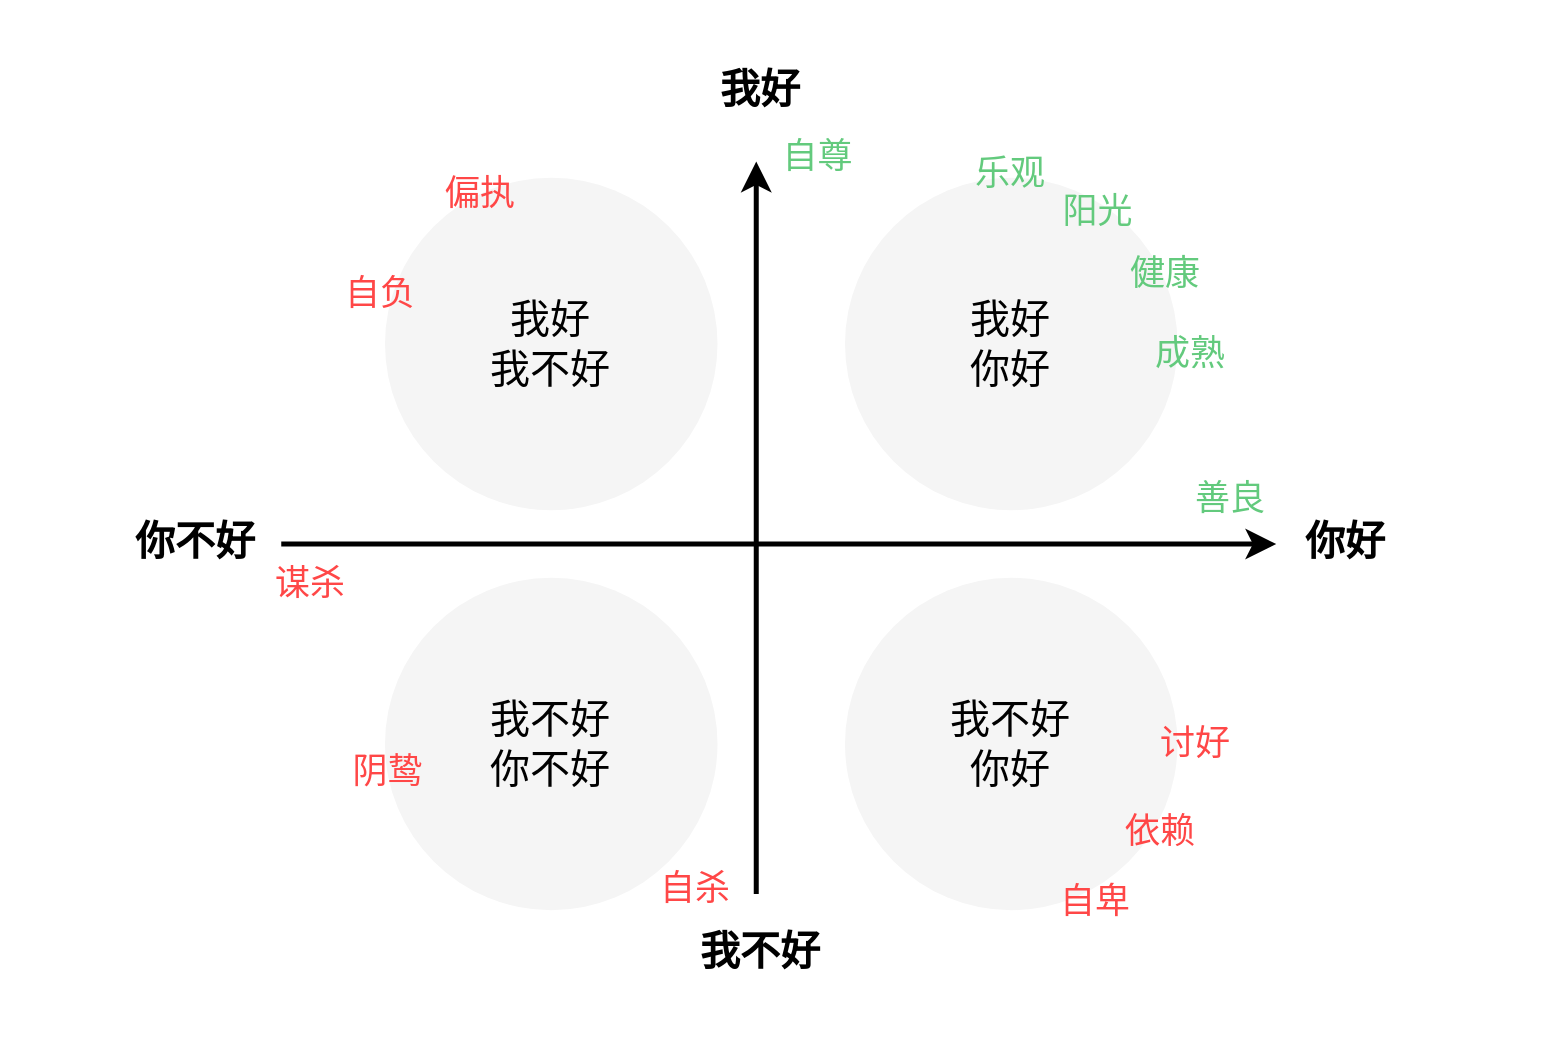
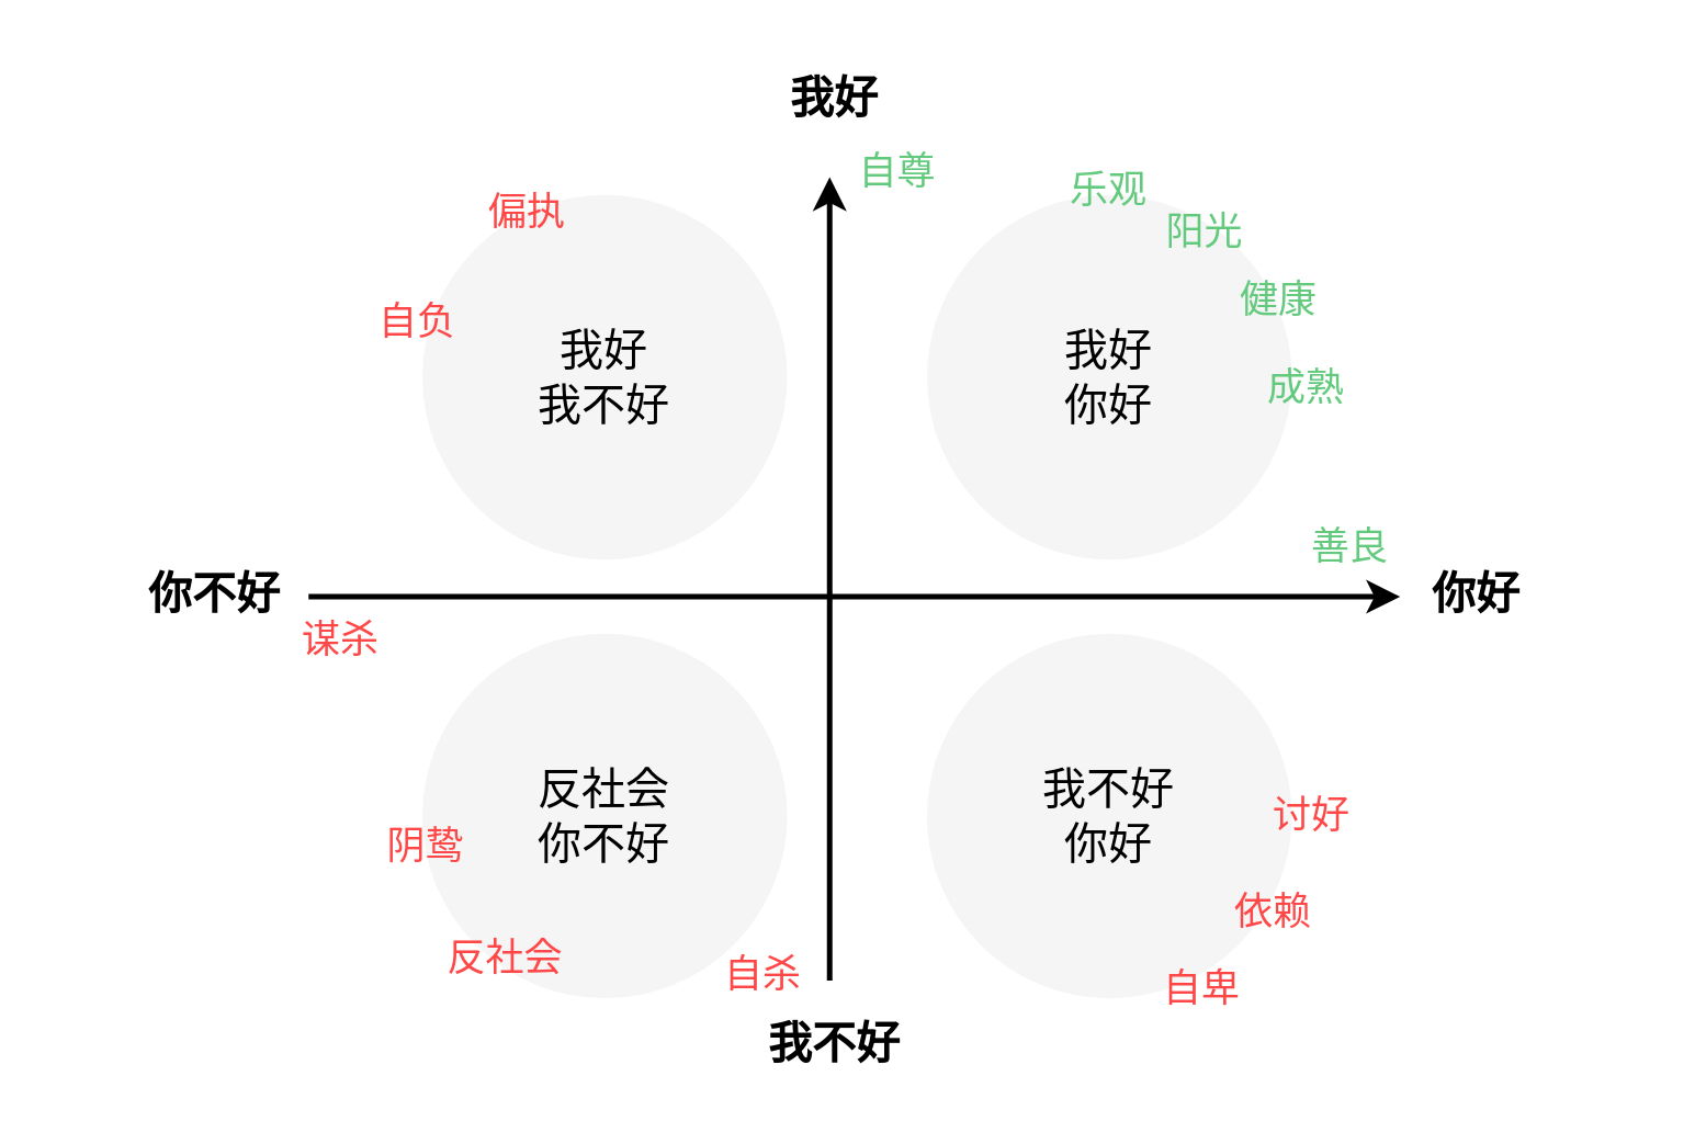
  <mxCell id="0" />
  <mxCell id="1" parent="0" />
  <mxCell id="2" value="" style="ellipse;whiteSpace=wrap;html=1;aspect=fixed;fontSize=16;fontColor=#333333;fillColor=#f5f5f5;strokeColor=none;" vertex="1" parent="1"><mxGeometry x="337.5" y="70.5" width="133" height="133" as="geometry" /></mxCell>
  <mxCell id="3" value="" style="ellipse;whiteSpace=wrap;html=1;aspect=fixed;fontSize=16;fontColor=#333333;fillColor=#f5f5f5;strokeColor=none;" vertex="1" parent="1"><mxGeometry x="153.5" y="70.5" width="133" height="133" as="geometry" /></mxCell>
  <mxCell id="4" value="" style="ellipse;whiteSpace=wrap;html=1;aspect=fixed;fontSize=16;fontColor=#333333;fillColor=#f5f5f5;strokeColor=none;" vertex="1" parent="1"><mxGeometry x="337.5" y="230.5" width="133" height="133" as="geometry" /></mxCell>
  <mxCell id="5" value="" style="ellipse;whiteSpace=wrap;html=1;aspect=fixed;fontSize=16;fontColor=#333333;fillColor=#f5f5f5;strokeColor=none;" vertex="1" parent="1"><mxGeometry x="153.5" y="230.5" width="133" height="133" as="geometry" /></mxCell>
  <mxCell id="6" value="" style="endArrow=classic;html=1;rounded=0;strokeWidth=2;" parent="1" edge="1"><mxGeometry width="50" height="50" relative="1" as="geometry"><mxPoint x="112" y="217" as="sourcePoint" /><mxPoint x="510" y="217" as="targetPoint" /></mxGeometry></mxCell>
  <mxCell id="7" value="" style="endArrow=classic;html=1;rounded=0;strokeWidth=2;" parent="1" edge="1"><mxGeometry width="50" height="50" relative="1" as="geometry"><mxPoint x="302" y="357" as="sourcePoint" /><mxPoint x="302" y="64" as="targetPoint" /></mxGeometry></mxCell>
  <mxCell id="8" value="我不好" style="text;html=1;strokeColor=none;fillColor=none;align=center;verticalAlign=middle;whiteSpace=wrap;rounded=0;fontSize=16;fontStyle=1" parent="1" vertex="1"><mxGeometry x="246" y="365" width="116" height="30" as="geometry" /></mxCell>
  <mxCell id="9" value="我好" style="text;html=1;strokeColor=none;fillColor=none;align=center;verticalAlign=middle;whiteSpace=wrap;rounded=0;fontSize=16;fontStyle=1" parent="1" vertex="1"><mxGeometry x="246" y="20" width="116" height="30" as="geometry" /></mxCell>
  <mxCell id="10" value="你好" style="text;html=1;strokeColor=none;fillColor=none;align=center;verticalAlign=middle;whiteSpace=wrap;rounded=0;fontSize=16;fontStyle=1" parent="1" vertex="1"><mxGeometry x="480" y="201" width="116" height="30" as="geometry" /></mxCell>
  <mxCell id="11" value="你不好" style="text;html=1;strokeColor=none;fillColor=none;align=center;verticalAlign=middle;whiteSpace=wrap;rounded=0;fontSize=16;fontStyle=1" parent="1" vertex="1"><mxGeometry x="20" y="201" width="116" height="30" as="geometry" /></mxCell>
  <mxCell id="12" value="我好&lt;br&gt;我不好" style="text;html=1;strokeColor=none;fillColor=none;align=center;verticalAlign=middle;whiteSpace=wrap;rounded=0;fontSize=16;" parent="1" vertex="1"><mxGeometry x="162" y="122" width="116" height="30" as="geometry" /></mxCell>
  <mxCell id="13" value="我好&lt;br&gt;你好" style="text;html=1;strokeColor=none;fillColor=none;align=center;verticalAlign=middle;whiteSpace=wrap;rounded=0;fontSize=16;" parent="1" vertex="1"><mxGeometry x="346" y="122" width="116" height="30" as="geometry" /></mxCell>
  <mxCell id="14" value="我不好&lt;br&gt;你好" style="text;html=1;strokeColor=none;fillColor=none;align=center;verticalAlign=middle;whiteSpace=wrap;rounded=0;fontSize=16;" parent="1" vertex="1"><mxGeometry x="346" y="282" width="116" height="30" as="geometry" /></mxCell>
- <mxCell id="15" value="我不好&lt;br&gt;你不好" style="text;html=1;strokeColor=none;fillColor=none;align=center;verticalAlign=middle;whiteSpace=wrap;rounded=0;fontSize=16;" parent="1" vertex="1"><mxGeometry x="162" y="282" width="116" height="30" as="geometry" /></mxCell>
+ <mxCell id="15" value="反社会&lt;br&gt;你不好" style="text;html=1;strokeColor=none;fillColor=none;align=center;verticalAlign=middle;whiteSpace=wrap;rounded=0;fontSize=16;" parent="1" vertex="1"><mxGeometry x="162" y="282" width="116" height="30" as="geometry" /></mxCell>
  <mxCell id="16" value="&lt;font color=&quot;#ff4747&quot; style=&quot;font-size: 14px;&quot;&gt;自杀&lt;/font&gt;" style="text;html=1;strokeColor=none;fillColor=none;align=center;verticalAlign=middle;whiteSpace=wrap;rounded=0;fontSize=14;" vertex="1" parent="1"><mxGeometry x="248" y="340" width="60" height="30" as="geometry" /></mxCell>
  <mxCell id="17" value="&lt;font color=&quot;#ff4747&quot; style=&quot;font-size: 14px;&quot;&gt;谋杀&lt;/font&gt;" style="text;html=1;strokeColor=none;fillColor=none;align=center;verticalAlign=middle;whiteSpace=wrap;rounded=0;fontSize=14;" vertex="1" parent="1"><mxGeometry x="94" y="218" width="60" height="30" as="geometry" /></mxCell>
  <mxCell id="18" value="&lt;font style=&quot;font-size: 14px;&quot;&gt;自尊&lt;/font&gt;" style="text;html=1;strokeColor=none;fillColor=none;align=center;verticalAlign=middle;whiteSpace=wrap;rounded=0;fontSize=14;fontColor=#63ca7d;" vertex="1" parent="1"><mxGeometry x="297" y="47" width="60" height="30" as="geometry" /></mxCell>
  <mxCell id="19" value="&lt;font style=&quot;font-size: 14px;&quot;&gt;善良&lt;/font&gt;" style="text;html=1;strokeColor=none;fillColor=none;align=center;verticalAlign=middle;whiteSpace=wrap;rounded=0;fontSize=14;fontColor=#63ca7d;" vertex="1" parent="1"><mxGeometry x="462" y="184" width="60" height="30" as="geometry" /></mxCell>
  <mxCell id="20" value="&lt;font color=&quot;#ff4747&quot; style=&quot;font-size: 14px;&quot;&gt;偏执&lt;/font&gt;" style="text;html=1;strokeColor=none;fillColor=none;align=center;verticalAlign=middle;whiteSpace=wrap;rounded=0;fontSize=14;" vertex="1" parent="1"><mxGeometry x="162" y="62" width="60" height="30" as="geometry" /></mxCell>
  <mxCell id="21" value="&lt;font color=&quot;#ff4747&quot; style=&quot;font-size: 14px;&quot;&gt;自负&lt;/font&gt;" style="text;html=1;strokeColor=none;fillColor=none;align=center;verticalAlign=middle;whiteSpace=wrap;rounded=0;fontSize=14;" vertex="1" parent="1"><mxGeometry x="122" y="102" width="60" height="30" as="geometry" /></mxCell>
  <mxCell id="22" value="&lt;font color=&quot;#ff4747&quot; style=&quot;font-size: 14px;&quot;&gt;自卑&lt;/font&gt;" style="text;html=1;strokeColor=none;fillColor=none;align=center;verticalAlign=middle;whiteSpace=wrap;rounded=0;fontSize=14;" vertex="1" parent="1"><mxGeometry x="408" y="345" width="60" height="30" as="geometry" /></mxCell>
  <mxCell id="23" value="&lt;font color=&quot;#ff4747&quot; style=&quot;font-size: 14px;&quot;&gt;依赖&lt;/font&gt;" style="text;html=1;strokeColor=none;fillColor=none;align=center;verticalAlign=middle;whiteSpace=wrap;rounded=0;fontSize=14;" vertex="1" parent="1"><mxGeometry x="434" y="317" width="60" height="30" as="geometry" /></mxCell>
  <mxCell id="24" value="&lt;font color=&quot;#ff4747&quot; style=&quot;font-size: 14px;&quot;&gt;讨好&lt;/font&gt;" style="text;html=1;strokeColor=none;fillColor=none;align=center;verticalAlign=middle;whiteSpace=wrap;rounded=0;fontSize=14;" vertex="1" parent="1"><mxGeometry x="448" y="282" width="60" height="30" as="geometry" /></mxCell>
  <mxCell id="25" value="&lt;font color=&quot;#ff4747&quot; style=&quot;font-size: 14px;&quot;&gt;阴鸷&lt;/font&gt;" style="text;html=1;strokeColor=none;fillColor=none;align=center;verticalAlign=middle;whiteSpace=wrap;rounded=0;fontSize=14;" vertex="1" parent="1"><mxGeometry x="125" y="293" width="60" height="30" as="geometry" /></mxCell>
+ <mxCell id="26" value="&lt;font color=&quot;#ff4747&quot; style=&quot;font-size: 14px;&quot;&gt;反社会&lt;/font&gt;" style="text;html=1;strokeColor=none;fillColor=none;align=center;verticalAlign=middle;whiteSpace=wrap;rounded=0;fontSize=14;" vertex="1" parent="1"><mxGeometry x="153.5" y="333.5" width="60" height="30" as="geometry" /></mxCell>
  <mxCell id="27" value="&lt;font style=&quot;font-size: 14px;&quot;&gt;阳光&lt;/font&gt;" style="text;html=1;strokeColor=none;fillColor=none;align=center;verticalAlign=middle;whiteSpace=wrap;rounded=0;fontSize=14;fontColor=#63ca7d;" vertex="1" parent="1"><mxGeometry x="409" y="69" width="60" height="30" as="geometry" /></mxCell>
  <mxCell id="28" value="&lt;font style=&quot;font-size: 14px;&quot;&gt;健康&lt;/font&gt;" style="text;html=1;strokeColor=none;fillColor=none;align=center;verticalAlign=middle;whiteSpace=wrap;rounded=0;fontSize=14;fontColor=#63ca7d;" vertex="1" parent="1"><mxGeometry x="436" y="94" width="60" height="30" as="geometry" /></mxCell>
  <mxCell id="29" value="&lt;font style=&quot;font-size: 14px;&quot;&gt;成熟&lt;/font&gt;" style="text;html=1;strokeColor=none;fillColor=none;align=center;verticalAlign=middle;whiteSpace=wrap;rounded=0;fontSize=14;fontColor=#63ca7d;" vertex="1" parent="1"><mxGeometry x="446" y="126" width="60" height="30" as="geometry" /></mxCell>
  <mxCell id="30" value="&lt;font style=&quot;font-size: 14px;&quot;&gt;乐观&lt;/font&gt;" style="text;html=1;strokeColor=none;fillColor=none;align=center;verticalAlign=middle;whiteSpace=wrap;rounded=0;fontSize=14;fontColor=#63ca7d;" vertex="1" parent="1"><mxGeometry x="374" y="54" width="60" height="30" as="geometry" /></mxCell>
